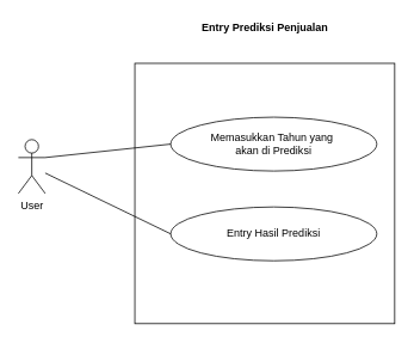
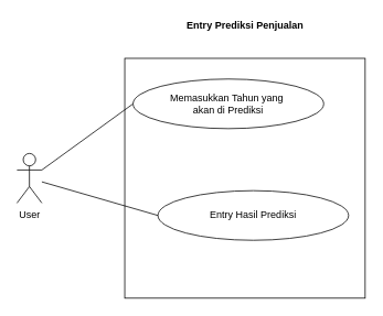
  <mxCell id="0" />
  <mxCell id="1" parent="0" />
- <mxCell id="2" value="User&lt;br&gt;" style="shape=umlActor;verticalLabelPosition=bottom;verticalAlign=top;html=1;outlineConnect=0;" vertex="1" parent="1"><mxGeometry x="20" y="155" width="30" height="60" as="geometry" /></mxCell>
+ <mxCell id="2" value="User&lt;br&gt;" style="shape=umlActor;verticalLabelPosition=bottom;verticalAlign=top;html=1;outlineConnect=0;" vertex="1" parent="1"><mxGeometry x="20" y="185" width="30" height="60" as="geometry" /></mxCell>
  <mxCell id="3" value="" style="whiteSpace=wrap;html=1;aspect=fixed;" vertex="1" parent="1"><mxGeometry x="150" y="70" width="290" height="290" as="geometry" /></mxCell>
- <mxCell id="4" value="&lt;div&gt;&lt;span&gt;Memasukkan Tahun yang&amp;nbsp;&lt;/span&gt;&lt;/div&gt;&lt;div&gt;&lt;span&gt;akan di Prediksi&lt;/span&gt;&lt;/div&gt;" style="ellipse;whiteSpace=wrap;html=1;align=center;" vertex="1" parent="1"><mxGeometry x="190" y="130" width="230" height="60" as="geometry" /></mxCell>
+ <mxCell id="4" value="&lt;div&gt;&lt;span&gt;Memasukkan Tahun yang&amp;nbsp;&lt;/span&gt;&lt;/div&gt;&lt;div&gt;&lt;span&gt;akan di Prediksi&lt;/span&gt;&lt;/div&gt;" style="ellipse;whiteSpace=wrap;html=1;align=center;" vertex="1" parent="1"><mxGeometry x="160" y="95" width="230" height="60" as="geometry" /></mxCell>
  <mxCell id="5" value="Entry Hasil Prediksi" style="ellipse;whiteSpace=wrap;html=1;" vertex="1" parent="1"><mxGeometry x="190" y="230" width="230" height="60" as="geometry" /></mxCell>
  <mxCell id="6" value="" style="endArrow=none;html=1;exitX=1;exitY=0.333;exitDx=0;exitDy=0;exitPerimeter=0;entryX=0;entryY=0.5;entryDx=0;entryDy=0;" edge="1" parent="1" source="2" target="4"><mxGeometry width="50" height="50" relative="1" as="geometry"><mxPoint x="300" y="240" as="sourcePoint" /><mxPoint x="350" y="190" as="targetPoint" /></mxGeometry></mxCell>
  <mxCell id="7" value="" style="endArrow=none;html=1;entryX=0;entryY=0.5;entryDx=0;entryDy=0;" edge="1" parent="1" source="2" target="5"><mxGeometry width="50" height="50" relative="1" as="geometry"><mxPoint x="50" y="200.909" as="sourcePoint" /><mxPoint x="200" y="210" as="targetPoint" /></mxGeometry></mxCell>
  <mxCell id="8" value="&lt;b&gt;Entry Prediksi Penjualan&lt;/b&gt;" style="text;html=1;align=center;verticalAlign=middle;resizable=0;points=[];autosize=1;" vertex="1" parent="1"><mxGeometry x="215" y="20" width="160" height="20" as="geometry" /></mxCell>
